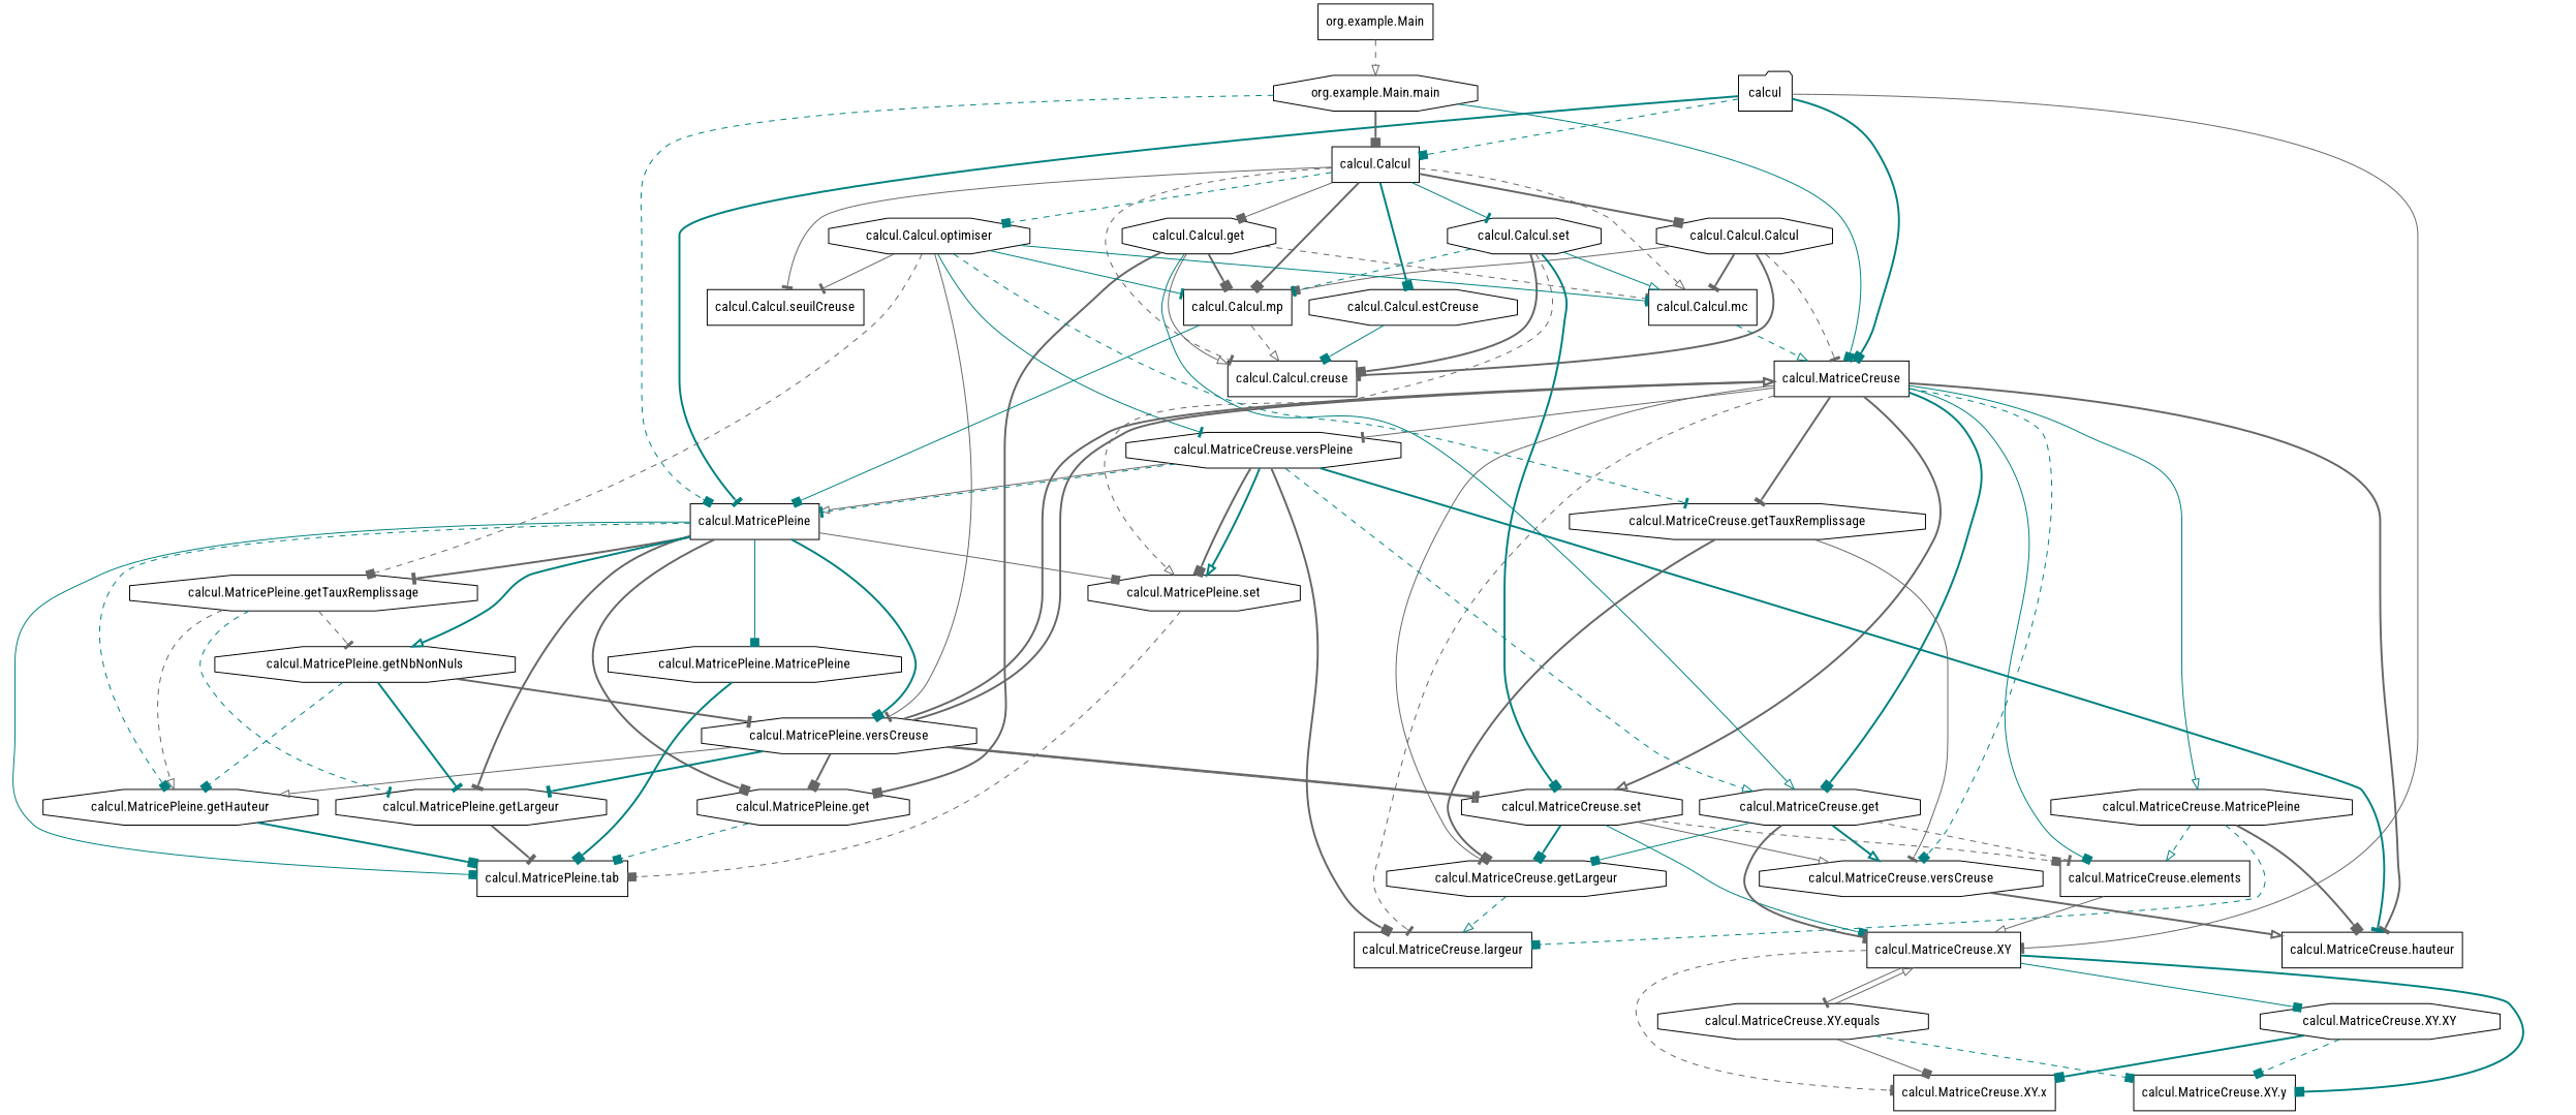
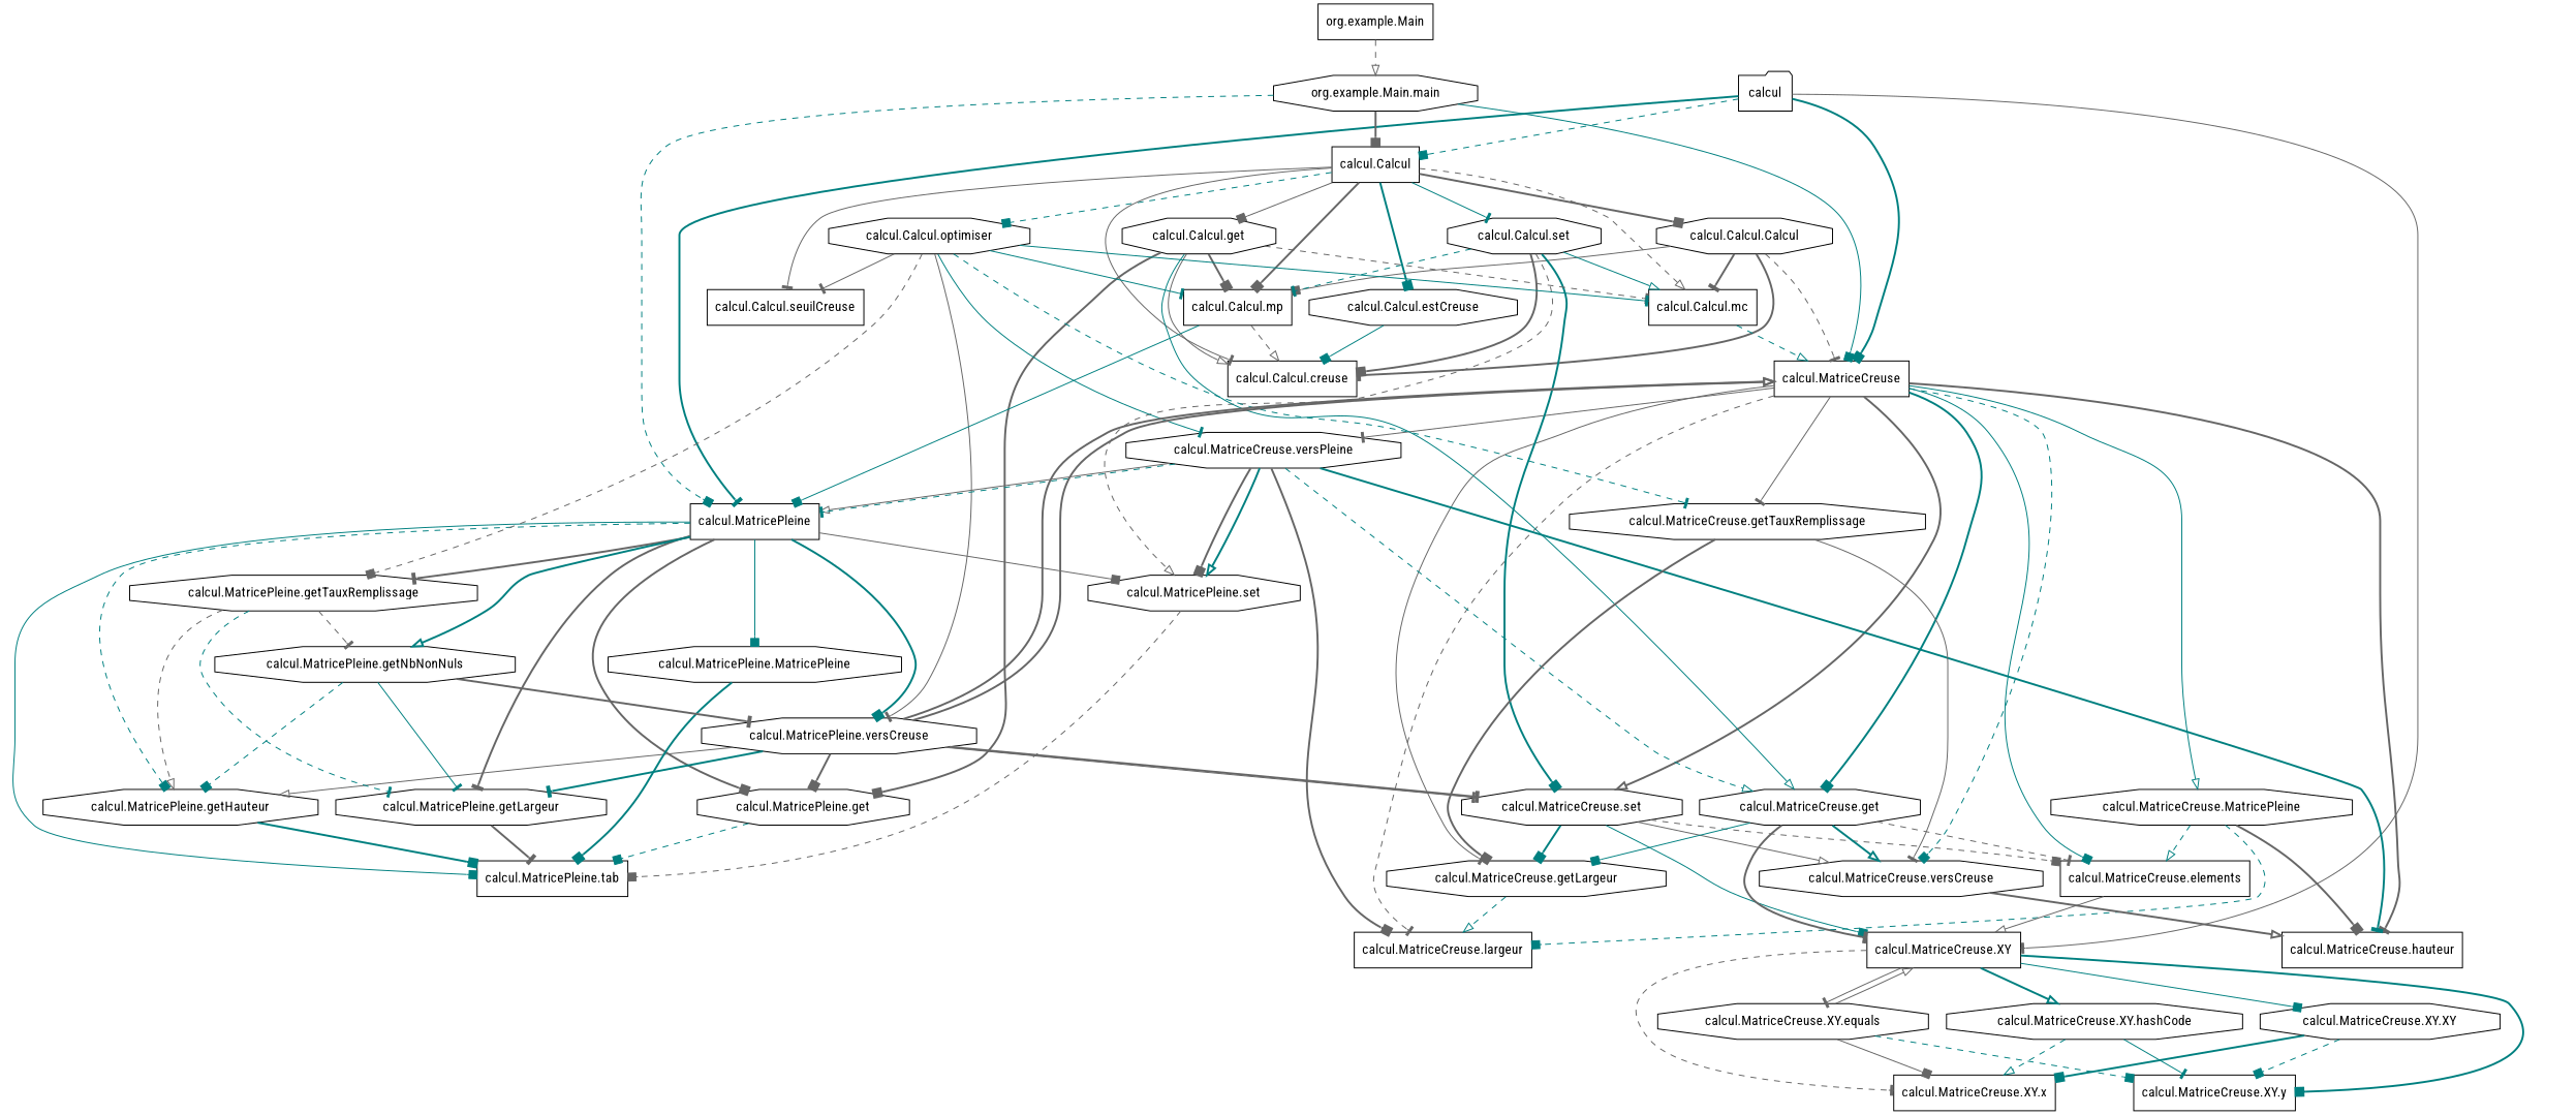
  digraph {
    fontname="Roboto Condensed"
    node [fontname="Roboto Condensed" shape=octagon]
    edge [arrowhead=box color=gray40 fontname="Roboto Condensed" style=bold]
    n1 [label=calcul shape=folder]
    n2 [label="calcul.Calcul" shape=box]
    n3 [label="calcul.MatriceCreuse" shape=box]
    n4 [label="calcul.MatriceCreuse.XY" shape=box]
    n5 [label="calcul.MatricePleine" shape=box]
    n6 [label="calcul.Calcul.Calcul"]
    n7 [label="calcul.Calcul.set"]
    n8 [label="calcul.Calcul.get"]
    n9 [label="calcul.Calcul.estCreuse"]
    n10 [label="calcul.Calcul.optimiser"]
    n11 [label="calcul.Calcul.seuilCreuse" shape=doubleellipse]
    n12 [label="calcul.Calcul.creuse" shape=doubleellipse]
    n13 [label="calcul.Calcul.mc" shape=doubleellipse]
    n14 [label="calcul.Calcul.mp" shape=doubleellipse]
    n15 [label="calcul.MatriceCreuse.set"]
    n16 [label="calcul.MatriceCreuse.get"]
    n17 [label="calcul.MatriceCreuse.versPleine"]
    n18 [label="calcul.MatriceCreuse.getTauxRemplissage"]
    n19 [label="calcul.MatriceCreuse.MatricePleine"]
    n20 [label="calcul.MatriceCreuse.getLargeur"]
    n21 [label="calcul.MatriceCreuse.versCreuse"]
    n22 [label="calcul.MatriceCreuse.elements" shape=doubleellipse]
    n23 [label="calcul.MatriceCreuse.hauteur" shape=doubleellipse]
    n24 [label="calcul.MatriceCreuse.largeur" shape=doubleellipse]
    n25 [label="calcul.MatriceCreuse.XY.XY"]
    n26 [label="calcul.MatriceCreuse.XY.equals"]
+   n27 [label="calcul.MatriceCreuse.XY.hashCode"]
    n28 [label="calcul.MatriceCreuse.XY.x" shape=doubleellipse]
    n29 [label="calcul.MatriceCreuse.XY.y" shape=doubleellipse]
    n30 [label="calcul.MatricePleine.set"]
    n31 [label="calcul.MatricePleine.get"]
    n32 [label="calcul.MatricePleine.versCreuse"]
    n33 [label="calcul.MatricePleine.getTauxRemplissage"]
    n34 [label="calcul.MatricePleine.MatricePleine"]
    n35 [label="calcul.MatricePleine.getHauteur"]
    n36 [label="calcul.MatricePleine.getLargeur"]
    n37 [label="calcul.MatricePleine.getNbNonNuls"]
    n38 [label="calcul.MatricePleine.tab" shape=doubleellipse]
    n39 [label="org.example.Main" shape=box]
    n40 [label="org.example.Main.main"]
    n1 -> n2 [color=teal style=dashed]
    n1 -> n3 [color=teal]
    n1 -> n4 [arrowhead=tee style=solid]
    n1 -> n5 [arrowhead=tee color=teal]
    n2 -> n6
    n2 -> n7 [arrowhead=tee color=teal style=solid]
    n2 -> n8 [style=solid]
    n2 -> n9 [color=teal]
    n2 -> n10 [color=teal style=dashed]
    n2 -> n11 [arrowhead=tee style=solid]
-   n2 -> n12 [arrowhead=tee style=dashed]
+   n2 -> n12 [arrowhead=tee style=solid]
    n2 -> n13 [arrowhead=onormal style=dashed]
    n2 -> n14
    n3 -> n15 [arrowhead=onormal]
    n3 -> n16 [color=teal]
    n3 -> n17 [arrowhead=tee style=solid]
-   n3 -> n18 [arrowhead=tee]
+   n3 -> n18 [arrowhead=tee style=solid]
    n3 -> n19 [arrowhead=onormal color=teal style=solid]
    n3 -> n20 [arrowhead=tee style=solid]
    n3 -> n21 [color=teal style=dashed]
    n3 -> n22 [color=teal style=solid]
    n3 -> n23 [arrowhead=tee]
    n3 -> n24 [arrowhead=tee style=dashed]
    n4 -> n25 [color=teal style=solid]
    n4 -> n26 [arrowhead=tee style=solid]
+   n4 -> n27 [arrowhead=onormal color=teal]
    n4 -> n28 [arrowhead=tee style=dashed]
    n4 -> n29 [color=teal]
    n5 -> n30 [style=solid]
    n5 -> n31
    n5 -> n32 [color=teal]
    n5 -> n33 [arrowhead=tee]
    n5 -> n34 [color=teal style=solid]
    n5 -> n35 [color=teal style=dashed]
    n5 -> n36 [arrowhead=tee]
    n5 -> n37 [arrowhead=onormal color=teal]
    n5 -> n38 [color=teal style=solid]
    n6 -> n3 [arrowhead=tee style=dashed]
    n6 -> n12 [arrowhead=tee]
    n6 -> n13 [arrowhead=tee]
    n6 -> n14 [style=solid]
    n7 -> n12
    n7 -> n13 [arrowhead=onormal color=teal style=solid]
    n7 -> n14 [arrowhead=tee color=teal style=dashed]
    n7 -> n15 [color=teal]
    n7 -> n30 [arrowhead=onormal style=dashed]
    n8 -> n12 [arrowhead=onormal style=solid]
    n8 -> n13 [arrowhead=tee style=dashed]
    n8 -> n14
    n8 -> n16 [arrowhead=onormal color=teal style=solid]
    n8 -> n31
    n9 -> n12 [color=teal style=solid]
    n10 -> n11 [arrowhead=tee style=solid]
    n10 -> n13 [arrowhead=tee color=teal style=solid]
    n10 -> n14 [arrowhead=tee color=teal style=solid]
    n10 -> n17 [arrowhead=tee color=teal style=solid]
    n10 -> n18 [arrowhead=tee color=teal style=dashed]
    n10 -> n32 [arrowhead=tee style=solid]
    n10 -> n33 [style=dashed]
    n13 -> n3 [arrowhead=onormal color=teal style=dashed]
    n14 -> n5 [color=teal style=solid]
    n14 -> n12 [arrowhead=onormal style=dashed]
    n15 -> n4 [color=teal style=solid]
    n15 -> n20 [color=teal]
    n15 -> n21 [arrowhead=onormal style=solid]
    n15 -> n22 [style=dashed]
    n16 -> n4 [arrowhead=tee]
    n16 -> n20 [color=teal style=solid]
    n16 -> n21 [arrowhead=onormal color=teal]
    n16 -> n22 [arrowhead=tee style=dashed]
    n17 -> n5 [arrowhead=onormal style=solid]
    n17 -> n5 [arrowhead=tee color=teal style=dashed]
    n17 -> n16 [arrowhead=onormal color=teal style=dashed]
    n17 -> n23 [arrowhead=tee color=teal]
    n17 -> n24
    n17 -> n30
    n17 -> n30 [arrowhead=onormal color=teal]
    n18 -> n20
    n18 -> n21 [arrowhead=tee style=solid]
    n19 -> n22 [arrowhead=onormal color=teal style=dashed]
    n19 -> n23
    n19 -> n24 [color=teal style=dashed]
    n20 -> n24 [arrowhead=onormal color=teal style=dashed]
    n21 -> n23 [arrowhead=onormal]
    n22 -> n4 [arrowhead=onormal style=solid]
    n25 -> n28 [color=teal]
    n25 -> n29 [color=teal style=dashed]
    n26 -> n4 [arrowhead=onormal style=solid]
    n26 -> n28 [style=solid]
    n26 -> n29 [color=teal style=dashed]
+   n27 -> n28 [arrowhead=onormal color=teal style=dashed]
+   n27 -> n29 [arrowhead=tee color=teal style=solid]
    n30 -> n38 [style=dashed]
    n31 -> n38 [color=teal style=dashed]
    n32 -> n3 [arrowhead=onormal]
    n32 -> n3 [arrowhead=onormal]
    n32 -> n15 [arrowhead=tee style=solid]
    n32 -> n15 [arrowhead=tee]
    n32 -> n31
    n32 -> n35 [arrowhead=onormal style=solid]
    n32 -> n36 [arrowhead=tee color=teal]
    n33 -> n35 [arrowhead=onormal style=dashed]
    n33 -> n36 [arrowhead=tee color=teal style=dashed]
    n33 -> n37 [arrowhead=tee style=dashed]
    n34 -> n38 [color=teal]
    n35 -> n38 [color=teal]
    n36 -> n38 [arrowhead=tee]
    n37 -> n32 [arrowhead=tee]
    n37 -> n35 [color=teal style=dashed]
-   n37 -> n36 [arrowhead=tee color=teal]
+   n37 -> n36 [arrowhead=tee color=teal style=solid]
    n39 -> n40 [arrowhead=onormal style=dashed]
    n40 -> n2
    n40 -> n3 [color=teal style=solid]
    n40 -> n5 [color=teal style=dashed]
  }
